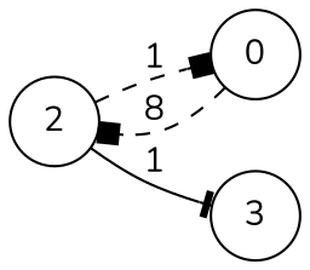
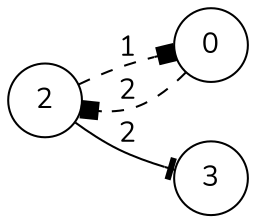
  digraph {
    fontname=Nunito
    rankdir=LR
    node [fontname=Nunito shape=circle]
    edge [arrowhead=box fontname=Nunito style=dashed]
    2
    0
    3
    2 -> 0 [label=1]
-   2 -> 3 [arrowhead=tee label=1 style=solid]
-   0 -> 2 [label=8]
+   2 -> 3 [arrowhead=tee label=2 style=solid]
+   0 -> 2 [label=2]
  }
